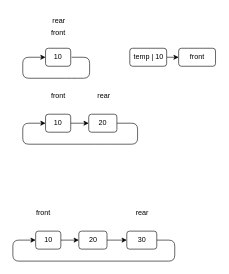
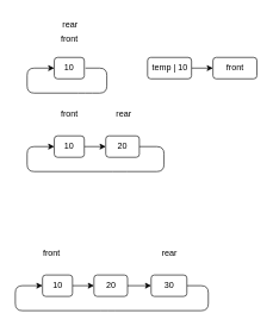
  <mxCell id="0" />
  <mxCell id="1" parent="0" />
  <mxCell id="2" style="edgeStyle=none;html=1;entryX=0;entryY=0.5;entryDx=0;entryDy=0;" edge="1" parent="1" source="3" target="7"><mxGeometry relative="1" as="geometry"><mxPoint x="10.5" y="355" as="targetPoint" /><Array as="points"><mxPoint x="290.5" y="400" /><mxPoint x="290.5" y="435" /><mxPoint x="150.5" y="435" /><mxPoint x="20.5" y="435" /><mxPoint x="20.5" y="400" /></Array></mxGeometry></mxCell>
  <mxCell id="3" value="30" style="rounded=1;whiteSpace=wrap;html=1;" vertex="1" parent="1"><mxGeometry x="210.5" y="385" width="50" height="30" as="geometry" /></mxCell>
  <mxCell id="4" value="" style="edgeStyle=none;html=1;" edge="1" parent="1" source="5" target="3"><mxGeometry relative="1" as="geometry" /></mxCell>
  <mxCell id="5" value="20" style="rounded=1;whiteSpace=wrap;html=1;" vertex="1" parent="1"><mxGeometry x="130.5" y="385" width="47" height="30" as="geometry" /></mxCell>
  <mxCell id="6" value="" style="edgeStyle=none;html=1;" edge="1" parent="1" source="7" target="5"><mxGeometry relative="1" as="geometry" /></mxCell>
  <mxCell id="7" value="10" style="rounded=1;whiteSpace=wrap;html=1;" vertex="1" parent="1"><mxGeometry x="58.5" y="385" width="42" height="30" as="geometry" /></mxCell>
  <mxCell id="8" value="front" style="text;html=1;align=center;verticalAlign=middle;resizable=0;points=[];autosize=1;strokeColor=none;fillColor=none;" vertex="1" parent="1"><mxGeometry x="45.5" y="340" width="50" height="30" as="geometry" /></mxCell>
  <mxCell id="9" value="rear" style="text;html=1;align=center;verticalAlign=middle;resizable=0;points=[];autosize=1;strokeColor=none;fillColor=none;" vertex="1" parent="1"><mxGeometry x="215.5" y="340" width="40" height="30" as="geometry" /></mxCell>
  <mxCell id="10" style="edgeStyle=none;html=1;entryX=0;entryY=0.5;entryDx=0;entryDy=0;exitX=1;exitY=0.5;exitDx=0;exitDy=0;" edge="1" source="11" target="13" parent="1"><mxGeometry relative="1" as="geometry"><mxPoint x="27" y="160" as="targetPoint" /><mxPoint x="277" y="205" as="sourcePoint" /><Array as="points"><mxPoint x="228.5" y="205" /><mxPoint x="228.5" y="240" /><mxPoint x="167" y="240" /><mxPoint x="37" y="240" /><mxPoint x="37" y="205" /></Array></mxGeometry></mxCell>
  <mxCell id="11" value="20" style="rounded=1;whiteSpace=wrap;html=1;" vertex="1" parent="1"><mxGeometry x="147" y="190" width="47" height="30" as="geometry" /></mxCell>
  <mxCell id="12" value="" style="edgeStyle=none;html=1;" edge="1" source="13" target="11" parent="1"><mxGeometry relative="1" as="geometry" /></mxCell>
  <mxCell id="13" value="10" style="rounded=1;whiteSpace=wrap;html=1;" vertex="1" parent="1"><mxGeometry x="75" y="190" width="42" height="30" as="geometry" /></mxCell>
  <mxCell id="14" value="front" style="text;html=1;align=center;verticalAlign=middle;resizable=0;points=[];autosize=1;strokeColor=none;fillColor=none;" vertex="1" parent="1"><mxGeometry x="71" y="145" width="50" height="30" as="geometry" /></mxCell>
  <mxCell id="15" value="rear" style="text;html=1;align=center;verticalAlign=middle;resizable=0;points=[];autosize=1;strokeColor=none;fillColor=none;" vertex="1" parent="1"><mxGeometry x="152" y="145" width="40" height="30" as="geometry" /></mxCell>
  <mxCell id="16" style="edgeStyle=none;html=1;entryX=0;entryY=0.5;entryDx=0;entryDy=0;" edge="1" target="17" parent="1"><mxGeometry relative="1" as="geometry"><mxPoint x="27" y="50" as="targetPoint" /><mxPoint x="118.5" y="95" as="sourcePoint" /><Array as="points"><mxPoint x="148.5" y="95" /><mxPoint x="148.5" y="130" /><mxPoint x="118.5" y="130" /><mxPoint x="37" y="130" /><mxPoint x="37" y="95" /></Array></mxGeometry></mxCell>
  <mxCell id="17" value="10" style="rounded=1;whiteSpace=wrap;html=1;" vertex="1" parent="1"><mxGeometry x="75" y="80" width="42" height="30" as="geometry" /></mxCell>
  <mxCell id="18" value="front" style="text;html=1;align=center;verticalAlign=middle;resizable=0;points=[];autosize=1;strokeColor=none;fillColor=none;" vertex="1" parent="1"><mxGeometry x="71" y="40" width="50" height="30" as="geometry" /></mxCell>
  <mxCell id="19" value="rear" style="text;html=1;align=center;verticalAlign=middle;resizable=0;points=[];autosize=1;strokeColor=none;fillColor=none;" vertex="1" parent="1"><mxGeometry x="77" y="20" width="40" height="30" as="geometry" /></mxCell>
  <mxCell id="20" value="" style="edgeStyle=none;html=1;" edge="1" parent="1" source="21" target="22"><mxGeometry relative="1" as="geometry" /></mxCell>
- <mxCell id="21" value="temp | 10" style="rounded=1;whiteSpace=wrap;html=1;" vertex="1" parent="1"><mxGeometry x="215.5" y="80" width="61.5" height="30" as="geometry" /></mxCell>
+ <mxCell id="21" value="temp | 10" style="rounded=1;whiteSpace=wrap;html=1;" vertex="1" parent="1"><mxGeometry x="205.5" y="80" width="61.5" height="30" as="geometry" /></mxCell>
  <mxCell id="22" value="front" style="rounded=1;whiteSpace=wrap;html=1;" vertex="1" parent="1"><mxGeometry x="297" y="80" width="61.5" height="30" as="geometry" /></mxCell>
